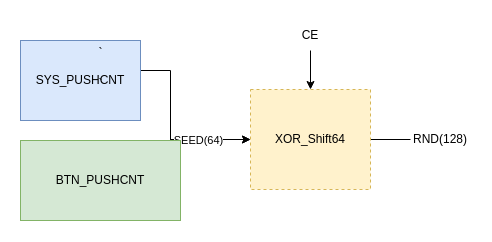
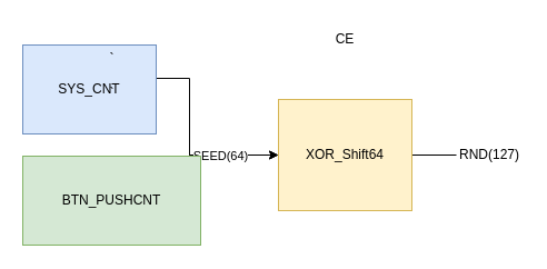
  <mxCell id="0" />
  <mxCell id="1" parent="0" />
  <mxCell id="2" style="edgeStyle=orthogonalEdgeStyle;rounded=0;orthogonalLoop=1;jettySize=auto;html=1;entryX=0;entryY=0.5;entryDx=0;entryDy=0;exitX=0.976;exitY=0.5;exitDx=0;exitDy=0;exitPerimeter=0;" edge="1" parent="1" source="3" target="10"><mxGeometry relative="1" as="geometry"><Array as="points"><mxPoint x="137" y="70" /><mxPoint x="170" y="70" /><mxPoint x="170" y="139" /></Array></mxGeometry></mxCell>
- <mxCell id="3" value="SYS_PUSHCNT" style="rounded=0;whiteSpace=wrap;html=1;fillColor=#dae8fc;strokeColor=#6c8ebf;" vertex="1" parent="1"><mxGeometry x="20" y="40" width="120" height="80" as="geometry" /></mxCell>
+ <mxCell id="3" value="SYS_CNT" style="rounded=0;whiteSpace=wrap;html=1;fillColor=#dae8fc;strokeColor=#6c8ebf;" vertex="1" parent="1"><mxGeometry x="20" y="40" width="120" height="80" as="geometry" /></mxCell>
  <mxCell id="4" value="`" style="text;html=1;align=center;verticalAlign=middle;resizable=0;points=[];autosize=1;strokeColor=none;fillColor=none;" vertex="1" parent="1"><mxGeometry x="85" y="38" width="30" height="30" as="geometry" /></mxCell>
  <mxCell id="5" value="`" style="text;html=1;align=center;verticalAlign=middle;resizable=0;points=[];autosize=1;strokeColor=none;fillColor=none;" vertex="1" parent="1"><mxGeometry x="85" y="69" width="30" height="30" as="geometry" /></mxCell>
  <mxCell id="6" style="edgeStyle=orthogonalEdgeStyle;rounded=0;orthogonalLoop=1;jettySize=auto;html=1;entryX=0;entryY=0.5;entryDx=0;entryDy=0;exitX=1;exitY=0.5;exitDx=0;exitDy=0;" edge="1" parent="1" source="8" target="10"><mxGeometry relative="1" as="geometry"><Array as="points"><mxPoint x="140" y="190" /><mxPoint x="170" y="190" /><mxPoint x="170" y="139" /></Array></mxGeometry></mxCell>
  <mxCell id="7" value="SEED(64)" style="edgeLabel;html=1;align=center;verticalAlign=middle;resizable=0;points=[];" vertex="1" connectable="0" parent="6"><mxGeometry x="0.493" relative="1" as="geometry"><mxPoint as="offset" /></mxGeometry></mxCell>
  <mxCell id="8" value="BTN_PUSHCNT" style="rounded=0;whiteSpace=wrap;html=1;fillColor=#d5e8d4;strokeColor=#82b366;" vertex="1" parent="1"><mxGeometry x="20" y="140" width="160" height="80" as="geometry" /></mxCell>
  <mxCell id="9" value="" style="edgeStyle=orthogonalEdgeStyle;rounded=0;orthogonalLoop=1;jettySize=auto;html=1;endArrow=none;" edge="1" parent="1" source="10" target="13"><mxGeometry relative="1" as="geometry" /></mxCell>
- <mxCell id="10" value="XOR_Shift64" style="rounded=0;whiteSpace=wrap;html=1;fillColor=#fff2cc;strokeColor=#d6b656;dashed=1;" vertex="1" parent="1"><mxGeometry x="250" y="89" width="120" height="100" as="geometry" /></mxCell>
- <mxCell id="11" value="" style="edgeStyle=orthogonalEdgeStyle;rounded=0;orthogonalLoop=1;jettySize=auto;html=1;" edge="1" parent="1" source="12" target="10"><mxGeometry relative="1" as="geometry" /></mxCell>
+ <mxCell id="10" value="XOR_Shift64" style="rounded=0;whiteSpace=wrap;html=1;fillColor=#fff2cc;strokeColor=#d6b656;" vertex="1" parent="1"><mxGeometry x="250" y="89" width="120" height="100" as="geometry" /></mxCell>
  <mxCell id="12" value="CE" style="text;html=1;align=center;verticalAlign=middle;whiteSpace=wrap;rounded=0;" vertex="1" parent="1"><mxGeometry x="280" y="20" width="60" height="30" as="geometry" /></mxCell>
- <mxCell id="13" value="RND(128)" style="text;html=1;align=center;verticalAlign=middle;whiteSpace=wrap;rounded=0;" vertex="1" parent="1"><mxGeometry x="410" y="124" width="60" height="30" as="geometry" /></mxCell>
+ <mxCell id="13" value="RND(127)" style="text;html=1;align=center;verticalAlign=middle;whiteSpace=wrap;rounded=0;" vertex="1" parent="1"><mxGeometry x="410" y="124" width="60" height="30" as="geometry" /></mxCell>
